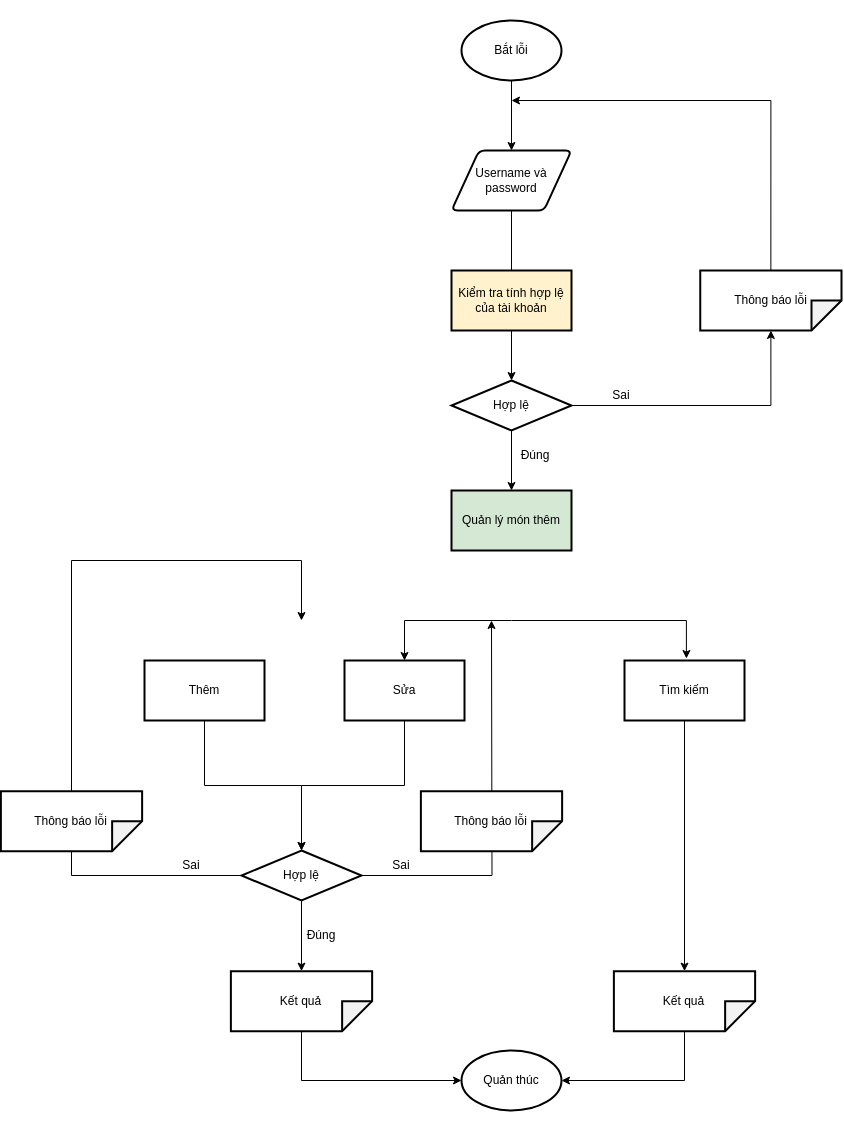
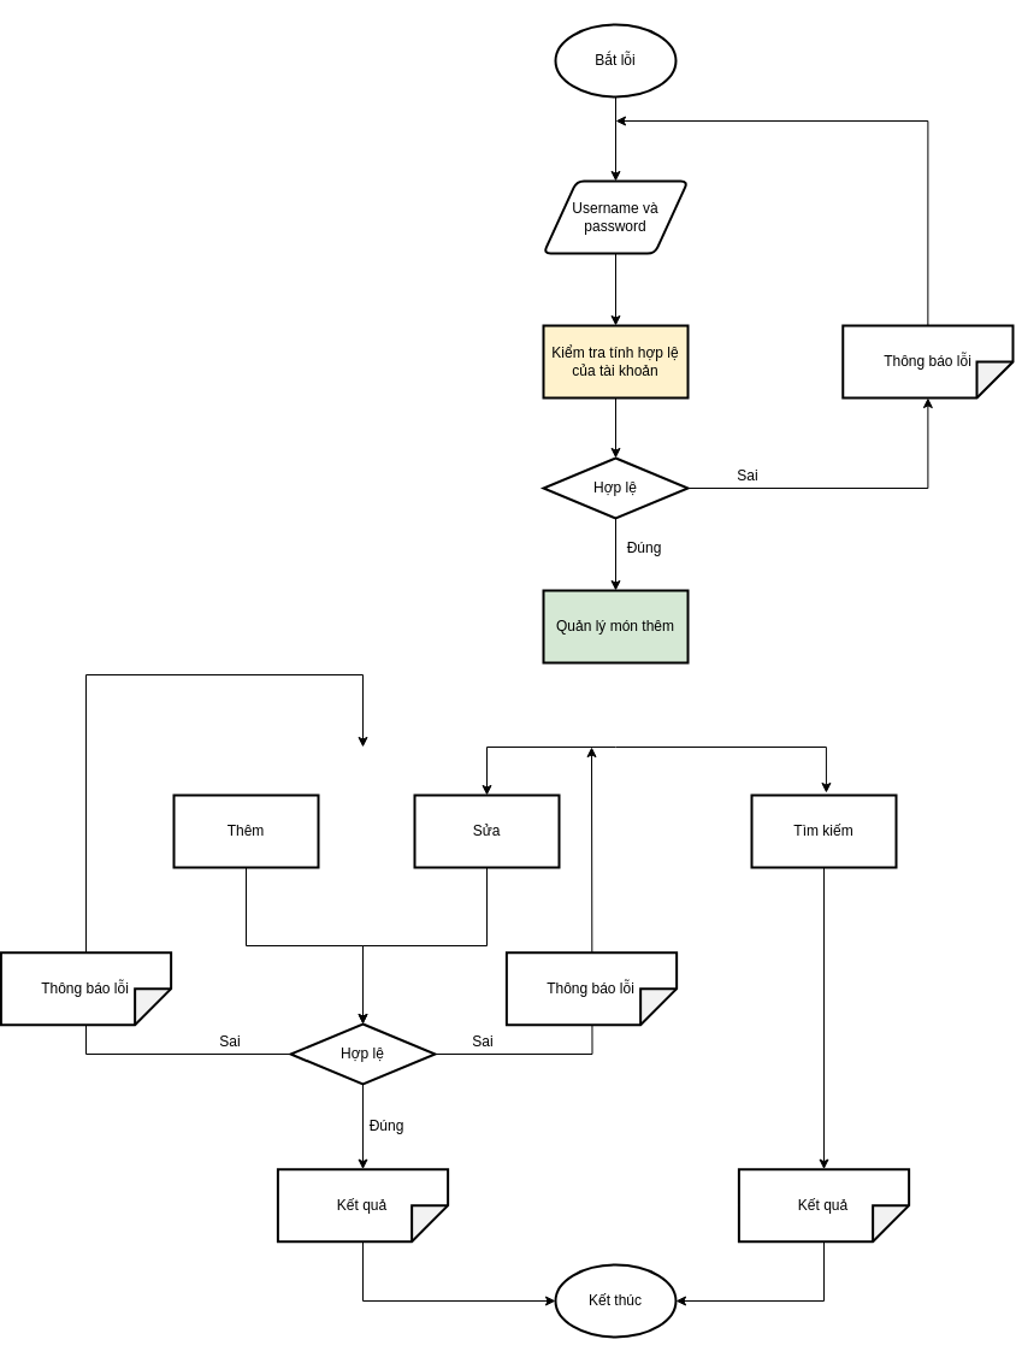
  <mxCell id="0" />
  <mxCell id="1" parent="0" />
  <mxCell id="2" style="edgeStyle=orthogonalEdgeStyle;rounded=0;orthogonalLoop=1;jettySize=auto;html=1;entryX=0.5;entryY=0;entryDx=0;entryDy=0;fontColor=default;" parent="1" source="3" target="5" edge="1"><mxGeometry relative="1" as="geometry" /></mxCell>
  <mxCell id="3" value="Bắt lỗi" style="strokeWidth=2;html=1;shape=mxgraph.flowchart.start_1;whiteSpace=wrap;" parent="1" vertex="1"><mxGeometry x="440" y="20" width="100" height="60" as="geometry" /></mxCell>
- <mxCell id="4" style="edgeStyle=orthogonalEdgeStyle;rounded=0;orthogonalLoop=1;jettySize=auto;html=1;fontColor=default;endArrow=none;" parent="1" source="5" target="7" edge="1"><mxGeometry relative="1" as="geometry" /></mxCell>
+ <mxCell id="4" style="edgeStyle=orthogonalEdgeStyle;rounded=0;orthogonalLoop=1;jettySize=auto;html=1;fontColor=default;" parent="1" source="5" target="7" edge="1"><mxGeometry relative="1" as="geometry" /></mxCell>
  <mxCell id="5" value="Username và password" style="shape=parallelogram;html=1;strokeWidth=2;perimeter=parallelogramPerimeter;whiteSpace=wrap;rounded=1;arcSize=12;size=0.23;" parent="1" vertex="1"><mxGeometry x="430" y="150" width="120" height="60" as="geometry" /></mxCell>
  <mxCell id="6" style="edgeStyle=orthogonalEdgeStyle;rounded=0;orthogonalLoop=1;jettySize=auto;html=1;entryX=0.5;entryY=0;entryDx=0;entryDy=0;fontColor=default;" parent="1" source="7" target="14" edge="1"><mxGeometry relative="1" as="geometry" /></mxCell>
  <mxCell id="7" value="Kiểm tra tính hợp lệ của tài khoản" style="rounded=0;whiteSpace=wrap;html=1;strokeWidth=2;fillColor=#fff2cc;" parent="1" vertex="1"><mxGeometry x="430" y="270" width="120" height="60" as="geometry" /></mxCell>
  <mxCell id="8" style="edgeStyle=orthogonalEdgeStyle;rounded=0;orthogonalLoop=1;jettySize=auto;html=1;fontColor=default;" parent="1" source="9" edge="1"><mxGeometry relative="1" as="geometry"><mxPoint x="490" y="100" as="targetPoint" /><Array as="points"><mxPoint x="749" y="100" /></Array></mxGeometry></mxCell>
  <mxCell id="9" value="Thông báo lỗi" style="shape=note;whiteSpace=wrap;html=1;backgroundOutline=1;darkOpacity=0.05;strokeWidth=2;rotation=90;spacing=2;labelBorderColor=none;fontColor=default;verticalAlign=middle;horizontal=0;" parent="1" vertex="1"><mxGeometry x="719.37" y="229.37" width="60" height="141.25" as="geometry" /></mxCell>
  <mxCell id="10" style="edgeStyle=orthogonalEdgeStyle;rounded=0;orthogonalLoop=1;jettySize=auto;html=1;exitX=1;exitY=0.5;exitDx=0;exitDy=0;fontColor=default;" parent="1" source="14" target="9" edge="1"><mxGeometry relative="1" as="geometry" /></mxCell>
  <mxCell id="11" style="edgeStyle=orthogonalEdgeStyle;rounded=0;orthogonalLoop=1;jettySize=auto;html=1;entryX=0.5;entryY=0;entryDx=0;entryDy=0;fontColor=default;" parent="1" target="16" edge="1"><mxGeometry relative="1" as="geometry"><Array as="points"><mxPoint x="490" y="620" /><mxPoint x="383" y="620" /></Array><mxPoint x="490" y="620" as="sourcePoint" /></mxGeometry></mxCell>
  <mxCell id="12" style="edgeStyle=orthogonalEdgeStyle;rounded=0;orthogonalLoop=1;jettySize=auto;html=1;entryX=0.516;entryY=-0.033;entryDx=0;entryDy=0;fontColor=default;entryPerimeter=0;" parent="1" edge="1" target="20"><mxGeometry relative="1" as="geometry"><mxPoint x="490" y="620" as="sourcePoint" /><mxPoint x="783" y="660" as="targetPoint" /><Array as="points"><mxPoint x="665" y="620" /></Array></mxGeometry></mxCell>
  <mxCell id="13" style="edgeStyle=orthogonalEdgeStyle;rounded=0;orthogonalLoop=1;jettySize=auto;html=1;" edge="1" parent="1" source="14" target="30"><mxGeometry relative="1" as="geometry" /></mxCell>
  <mxCell id="14" value="Hợp lệ" style="rhombus;whiteSpace=wrap;html=1;strokeWidth=2;" parent="1" vertex="1"><mxGeometry x="430" y="380" width="120" height="50" as="geometry" /></mxCell>
  <mxCell id="15" style="edgeStyle=orthogonalEdgeStyle;rounded=0;orthogonalLoop=1;jettySize=auto;html=1;entryX=0.5;entryY=0;entryDx=0;entryDy=0;fontColor=default;" parent="1" source="16" target="24" edge="1"><mxGeometry relative="1" as="geometry" /></mxCell>
  <mxCell id="16" value="Sửa" style="rounded=0;whiteSpace=wrap;html=1;strokeWidth=2;" parent="1" vertex="1"><mxGeometry x="323" y="660" width="120" height="60" as="geometry" /></mxCell>
  <mxCell id="17" style="edgeStyle=orthogonalEdgeStyle;rounded=0;orthogonalLoop=1;jettySize=auto;html=1;entryX=0.5;entryY=0;entryDx=0;entryDy=0;fontColor=default;" parent="1" source="18" target="24" edge="1"><mxGeometry relative="1" as="geometry" /></mxCell>
  <mxCell id="18" value="Thêm" style="rounded=0;whiteSpace=wrap;html=1;strokeWidth=2;" parent="1" vertex="1"><mxGeometry x="123" y="660" width="120" height="60" as="geometry" /></mxCell>
  <mxCell id="19" style="edgeStyle=orthogonalEdgeStyle;rounded=0;orthogonalLoop=1;jettySize=auto;html=1;" edge="1" parent="1" source="20" target="26"><mxGeometry relative="1" as="geometry" /></mxCell>
  <mxCell id="20" value="Tìm kiếm" style="rounded=0;whiteSpace=wrap;html=1;strokeWidth=2;" parent="1" vertex="1"><mxGeometry x="603" y="660" width="120" height="60" as="geometry" /></mxCell>
  <mxCell id="21" style="edgeStyle=orthogonalEdgeStyle;rounded=0;orthogonalLoop=1;jettySize=auto;html=1;fontColor=default;" parent="1" source="24" edge="1"><mxGeometry relative="1" as="geometry"><mxPoint x="470" y="620" as="targetPoint" /></mxGeometry></mxCell>
  <mxCell id="22" style="edgeStyle=orthogonalEdgeStyle;rounded=0;orthogonalLoop=1;jettySize=auto;html=1;fontColor=default;" parent="1" source="24" edge="1"><mxGeometry relative="1" as="geometry"><mxPoint x="280" y="620" as="targetPoint" /><Array as="points"><mxPoint x="50" y="875" /><mxPoint x="50" y="560" /><mxPoint x="280" y="560" /></Array></mxGeometry></mxCell>
  <mxCell id="23" style="edgeStyle=orthogonalEdgeStyle;rounded=0;orthogonalLoop=1;jettySize=auto;html=1;entryX=0;entryY=0.5;entryDx=0;entryDy=0;entryPerimeter=0;fontColor=default;" parent="1" source="24" target="29" edge="1"><mxGeometry relative="1" as="geometry" /></mxCell>
  <mxCell id="24" value="Hợp lệ" style="rhombus;whiteSpace=wrap;html=1;strokeWidth=2;" parent="1" vertex="1"><mxGeometry x="220" y="850" width="120" height="50" as="geometry" /></mxCell>
  <mxCell id="25" style="edgeStyle=orthogonalEdgeStyle;rounded=0;orthogonalLoop=1;jettySize=auto;html=1;entryX=1;entryY=0.5;entryDx=0;entryDy=0;entryPerimeter=0;" edge="1" parent="1" source="26" target="27"><mxGeometry relative="1" as="geometry"><Array as="points"><mxPoint x="663" y="1080" /></Array></mxGeometry></mxCell>
  <mxCell id="26" value="Kết quả" style="shape=note;whiteSpace=wrap;html=1;backgroundOutline=1;darkOpacity=0.05;strokeWidth=2;rotation=90;spacing=2;labelBorderColor=none;fontColor=default;verticalAlign=middle;horizontal=0;" parent="1" vertex="1"><mxGeometry x="633" y="930" width="60" height="141.25" as="geometry" /></mxCell>
- <mxCell id="27" value="Quản thúc" style="strokeWidth=2;html=1;shape=mxgraph.flowchart.start_1;whiteSpace=wrap;" parent="1" vertex="1"><mxGeometry x="440" y="1050" width="100" height="60" as="geometry" /></mxCell>
+ <mxCell id="27" value="Kết thúc" style="strokeWidth=2;html=1;shape=mxgraph.flowchart.start_1;whiteSpace=wrap;" parent="1" vertex="1"><mxGeometry x="440" y="1050" width="100" height="60" as="geometry" /></mxCell>
  <mxCell id="28" style="edgeStyle=orthogonalEdgeStyle;rounded=0;orthogonalLoop=1;jettySize=auto;html=1;entryX=0;entryY=0.5;entryDx=0;entryDy=0;entryPerimeter=0;fontColor=default;" parent="1" source="29" target="27" edge="1"><mxGeometry relative="1" as="geometry"><Array as="points"><mxPoint x="280" y="1080" /></Array></mxGeometry></mxCell>
  <mxCell id="29" value="Kết quả" style="shape=note;whiteSpace=wrap;html=1;backgroundOutline=1;darkOpacity=0.05;strokeWidth=2;rotation=90;spacing=2;labelBorderColor=none;fontColor=default;verticalAlign=middle;horizontal=0;" parent="1" vertex="1"><mxGeometry x="250" y="930" width="60" height="141.25" as="geometry" /></mxCell>
  <mxCell id="30" value="Quản lý món thêm" style="rounded=0;whiteSpace=wrap;html=1;strokeWidth=2;fillColor=#d5e8d4;" vertex="1" parent="1"><mxGeometry x="430" y="490" width="120" height="60" as="geometry" /></mxCell>
  <mxCell id="31" value="Thông báo lỗi" style="shape=note;whiteSpace=wrap;html=1;backgroundOutline=1;darkOpacity=0.05;strokeWidth=2;rotation=90;spacing=2;labelBorderColor=none;fontColor=default;verticalAlign=middle;horizontal=0;" vertex="1" parent="1"><mxGeometry x="440" y="750" width="60" height="141.25" as="geometry" /></mxCell>
  <mxCell id="32" value="Thông báo lỗi" style="shape=note;whiteSpace=wrap;html=1;backgroundOutline=1;darkOpacity=0.05;strokeWidth=2;rotation=90;spacing=2;labelBorderColor=none;fontColor=default;verticalAlign=middle;horizontal=0;" vertex="1" parent="1"><mxGeometry x="20" y="750" width="60" height="141.25" as="geometry" /></mxCell>
  <mxCell id="33" value="Đúng" style="text;html=1;strokeColor=none;fillColor=none;align=center;verticalAlign=middle;whiteSpace=wrap;rounded=0;" vertex="1" parent="1"><mxGeometry x="484" y="440" width="60" height="30" as="geometry" /></mxCell>
  <mxCell id="34" value="Sai" style="text;html=1;strokeColor=none;fillColor=none;align=center;verticalAlign=middle;whiteSpace=wrap;rounded=0;" vertex="1" parent="1"><mxGeometry x="570" y="380" width="60" height="30" as="geometry" /></mxCell>
  <mxCell id="35" value="Đúng" style="text;html=1;strokeColor=none;fillColor=none;align=center;verticalAlign=middle;whiteSpace=wrap;rounded=0;" vertex="1" parent="1"><mxGeometry x="270" y="920" width="60" height="30" as="geometry" /></mxCell>
  <mxCell id="36" value="Sai" style="text;html=1;strokeColor=none;fillColor=none;align=center;verticalAlign=middle;whiteSpace=wrap;rounded=0;" vertex="1" parent="1"><mxGeometry x="350" y="850" width="60" height="30" as="geometry" /></mxCell>
  <mxCell id="37" value="Sai" style="text;html=1;strokeColor=none;fillColor=none;align=center;verticalAlign=middle;whiteSpace=wrap;rounded=0;" vertex="1" parent="1"><mxGeometry x="140" y="850" width="60" height="30" as="geometry" /></mxCell>
